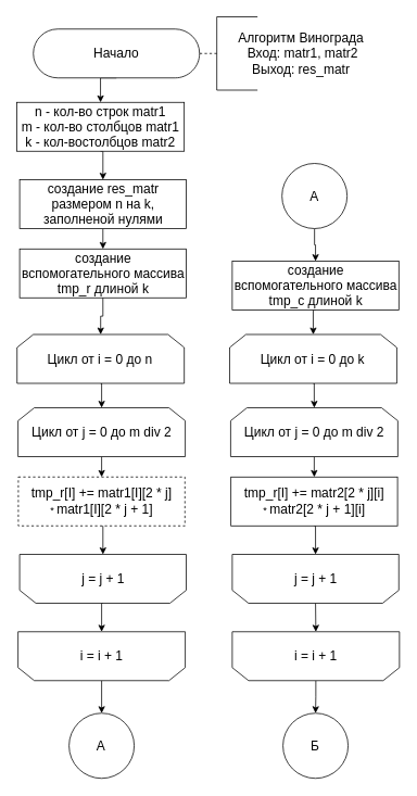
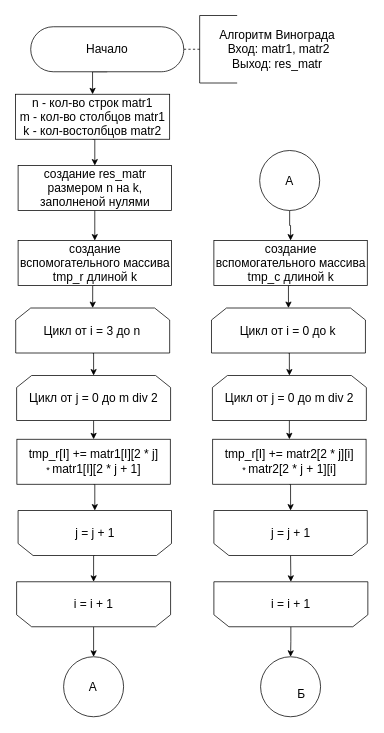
  <mxCell id="0" />
  <mxCell id="1" parent="0" />
  <mxCell id="2" style="edgeStyle=orthogonalEdgeStyle;rounded=0;orthogonalLoop=1;jettySize=auto;html=1;exitX=0.5;exitY=0.5;exitDx=0;exitDy=30;exitPerimeter=0;entryX=0.5;entryY=0;entryDx=0;entryDy=0;endArrow=classic;endFill=1;" edge="1" parent="1" source="3" target="18"><mxGeometry relative="1" as="geometry" /></mxCell>
  <mxCell id="3" value="&lt;font style=&quot;font-size: 16px&quot;&gt;Начало&lt;/font&gt;" style="html=1;dashed=0;whitespace=wrap;shape=mxgraph.dfd.start" vertex="1" parent="1"><mxGeometry x="40.44" y="35" width="204.06" height="60" as="geometry" /></mxCell>
  <mxCell id="4" style="edgeStyle=orthogonalEdgeStyle;rounded=0;orthogonalLoop=1;jettySize=auto;html=1;exitX=0.5;exitY=1;exitDx=0;exitDy=0;entryX=0.5;entryY=1;entryDx=0;entryDy=0;fontSize=16;" edge="1" parent="1" source="5" target="11"><mxGeometry relative="1" as="geometry" /></mxCell>
- <mxCell id="5" value="&lt;font&gt;&lt;font size=&quot;3&quot;&gt;tmp_r[I] += matr1[I][2 * j]&lt;br&gt;&lt;/font&gt;*&amp;nbsp;&lt;span style=&quot;font-size: medium&quot;&gt;matr1[I][2 * j + 1]&lt;/span&gt;&lt;br&gt;&lt;/font&gt;" style="rounded=0;whiteSpace=wrap;html=1;shadow=0;glass=0;sketch=0;strokeWidth=1;gradientColor=none;dashed=1;" vertex="1" parent="1"><mxGeometry x="22.03" y="585" width="204.53" height="60" as="geometry" /></mxCell>
+ <mxCell id="5" value="&lt;font&gt;&lt;font size=&quot;3&quot;&gt;tmp_r[I] += matr1[I][2 * j]&lt;br&gt;&lt;/font&gt;*&amp;nbsp;&lt;span style=&quot;font-size: medium&quot;&gt;matr1[I][2 * j + 1]&lt;/span&gt;&lt;br&gt;&lt;/font&gt;" style="rounded=0;whiteSpace=wrap;html=1;shadow=0;glass=0;sketch=0;strokeWidth=1;gradientColor=none;" vertex="1" parent="1"><mxGeometry x="22.03" y="585" width="204.53" height="60" as="geometry" /></mxCell>
  <mxCell id="6" style="edgeStyle=orthogonalEdgeStyle;rounded=0;orthogonalLoop=1;jettySize=auto;html=1;exitX=0.5;exitY=1;exitDx=0;exitDy=0;entryX=0.5;entryY=0;entryDx=0;entryDy=0;" edge="1" parent="1" source="7" target="9"><mxGeometry relative="1" as="geometry" /></mxCell>
- <mxCell id="7" value="&lt;font style=&quot;font-size: 16px&quot;&gt;Цикл от i = 0 до n&lt;/font&gt;" style="shape=loopLimit;whiteSpace=wrap;html=1;strokeWidth=1;" vertex="1" parent="1"><mxGeometry x="20.44" y="410" width="205.28" height="60" as="geometry" /></mxCell>
+ <mxCell id="7" value="&lt;font style=&quot;font-size: 16px&quot;&gt;Цикл от i = 3 до n&lt;/font&gt;" style="shape=loopLimit;whiteSpace=wrap;html=1;strokeWidth=1;" vertex="1" parent="1"><mxGeometry x="20.44" y="410" width="205.28" height="60" as="geometry" /></mxCell>
  <mxCell id="8" style="edgeStyle=orthogonalEdgeStyle;rounded=0;orthogonalLoop=1;jettySize=auto;html=1;exitX=0.5;exitY=1;exitDx=0;exitDy=0;fontSize=16;" edge="1" parent="1" source="9" target="5"><mxGeometry relative="1" as="geometry" /></mxCell>
  <mxCell id="9" value="&lt;font style=&quot;font-size: 16px&quot;&gt;Цикл от j = 0 до m div 2&lt;br&gt;&lt;/font&gt;" style="shape=loopLimit;whiteSpace=wrap;html=1;strokeWidth=1;" vertex="1" parent="1"><mxGeometry x="21.66" y="500" width="205.28" height="60" as="geometry" /></mxCell>
  <mxCell id="10" style="edgeStyle=orthogonalEdgeStyle;rounded=0;orthogonalLoop=1;jettySize=auto;html=1;exitX=0.5;exitY=0;exitDx=0;exitDy=0;entryX=0.5;entryY=1;entryDx=0;entryDy=0;" edge="1" parent="1" source="11" target="13"><mxGeometry relative="1" as="geometry" /></mxCell>
  <mxCell id="11" value="&lt;font style=&quot;font-size: 16px&quot;&gt;j = j + 1&lt;br&gt;&lt;/font&gt;" style="shape=loopLimit;whiteSpace=wrap;html=1;strokeWidth=1;direction=west;" vertex="1" parent="1"><mxGeometry x="23.63" y="680" width="204.53" height="60" as="geometry" /></mxCell>
  <mxCell id="12" style="edgeStyle=orthogonalEdgeStyle;rounded=0;orthogonalLoop=1;jettySize=auto;html=1;exitX=0.5;exitY=0;exitDx=0;exitDy=0;fontSize=16;" edge="1" parent="1" source="13" target="21"><mxGeometry relative="1" as="geometry" /></mxCell>
  <mxCell id="13" value="&lt;font style=&quot;font-size: 16px&quot;&gt;i = i + 1&lt;/font&gt;" style="shape=loopLimit;whiteSpace=wrap;html=1;strokeWidth=1;direction=west;" vertex="1" parent="1"><mxGeometry x="21.66" y="775" width="205.28" height="60" as="geometry" /></mxCell>
  <mxCell id="14" style="edgeStyle=orthogonalEdgeStyle;rounded=0;orthogonalLoop=1;jettySize=auto;html=1;exitX=0;exitY=0.5;exitDx=0;exitDy=0;exitPerimeter=0;entryX=1;entryY=0.5;entryDx=0;entryDy=0;entryPerimeter=0;dashed=1;endArrow=none;endFill=0;" edge="1" parent="1" source="15" target="3"><mxGeometry relative="1" as="geometry" /></mxCell>
  <mxCell id="15" value="" style="strokeWidth=1;html=1;shape=mxgraph.flowchart.annotation_1;align=left;pointerEvents=1;" vertex="1" parent="1"><mxGeometry x="265.72" y="20" width="50" height="90" as="geometry" /></mxCell>
  <mxCell id="16" value="&lt;div&gt;&lt;font size=&quot;3&quot;&gt;Алгоритм Винограда&amp;nbsp;&lt;/font&gt;&lt;/div&gt;&lt;font&gt;&lt;div style=&quot;font-size: 16px&quot;&gt;Вход: matr1, matr2&lt;/div&gt;&lt;div&gt;&lt;div&gt;&lt;font size=&quot;3&quot;&gt;Выход: res_matr&amp;nbsp;&lt;/font&gt;&lt;/div&gt;&lt;/div&gt;&lt;/font&gt;" style="text;html=1;align=center;verticalAlign=middle;resizable=0;points=[];autosize=1;strokeColor=none;fillColor=none;" vertex="1" parent="1"><mxGeometry x="281.49" y="40" width="180" height="50" as="geometry" /></mxCell>
  <mxCell id="17" style="edgeStyle=orthogonalEdgeStyle;rounded=0;orthogonalLoop=1;jettySize=auto;html=1;exitX=0.5;exitY=1;exitDx=0;exitDy=0;entryX=0.5;entryY=0;entryDx=0;entryDy=0;fontSize=16;" edge="1" parent="1" source="18" target="41"><mxGeometry relative="1" as="geometry" /></mxCell>
  <mxCell id="18" value="&lt;font style=&quot;font-size: 16px&quot;&gt;n - кол-во строк&amp;nbsp;&lt;span&gt;matr1&lt;/span&gt;&lt;br&gt;m - кол-во столбцов&amp;nbsp;&lt;span&gt;matr1&lt;/span&gt;&lt;br&gt;k - кол-востолбцов&amp;nbsp;&lt;span&gt;matr2&lt;/span&gt;&lt;br&gt;&lt;/font&gt;" style="rounded=0;whiteSpace=wrap;html=1;shadow=0;glass=0;sketch=0;strokeWidth=1;gradientColor=none;" vertex="1" parent="1"><mxGeometry x="20.16" y="125" width="205.56" height="60" as="geometry" /></mxCell>
  <mxCell id="19" style="edgeStyle=orthogonalEdgeStyle;rounded=0;orthogonalLoop=1;jettySize=auto;html=1;exitX=0.5;exitY=1;exitDx=0;exitDy=0;entryX=0.5;entryY=0;entryDx=0;entryDy=0;" edge="1" parent="1" source="20" target="7"><mxGeometry relative="1" as="geometry" /></mxCell>
- <mxCell id="20" value="&lt;font&gt;&lt;font size=&quot;3&quot;&gt;создание вспомогательного массива tmp_r&amp;nbsp;длиной k&lt;/font&gt;&lt;br&gt;&lt;/font&gt;" style="rounded=0;whiteSpace=wrap;html=1;shadow=0;glass=0;sketch=0;strokeWidth=1;gradientColor=none;" vertex="1" parent="1"><mxGeometry x="23.63" y="305" width="204.53" height="60" as="geometry" /></mxCell>
+ <mxCell id="20" value="&lt;font&gt;&lt;font size=&quot;3&quot;&gt;создание вспомогательного массива tmp_r&amp;nbsp;длиной k&lt;/font&gt;&lt;br&gt;&lt;/font&gt;" style="rounded=0;whiteSpace=wrap;html=1;shadow=0;glass=0;sketch=0;strokeWidth=1;gradientColor=none;" vertex="1" parent="1"><mxGeometry x="23.63" y="320" width="204.53" height="60" as="geometry" /></mxCell>
  <mxCell id="21" value="" style="ellipse;whiteSpace=wrap;html=1;aspect=fixed;" vertex="1" parent="1"><mxGeometry x="84.3" y="875" width="80" height="80" as="geometry" /></mxCell>
  <mxCell id="22" value="&lt;font style=&quot;font-size: 16px&quot;&gt;A&lt;/font&gt;" style="text;html=1;align=center;verticalAlign=middle;resizable=0;points=[];autosize=1;strokeColor=none;fillColor=none;" vertex="1" parent="1"><mxGeometry x="108.08" y="905" width="30" height="20" as="geometry" /></mxCell>
  <mxCell id="23" style="edgeStyle=orthogonalEdgeStyle;rounded=0;orthogonalLoop=1;jettySize=auto;html=1;exitX=0.5;exitY=1;exitDx=0;exitDy=0;entryX=0.5;entryY=1;entryDx=0;entryDy=0;fontSize=16;" edge="1" parent="1" source="24" target="30"><mxGeometry relative="1" as="geometry" /></mxCell>
  <mxCell id="24" value="&lt;font&gt;&lt;font size=&quot;3&quot;&gt;tmp_r[I] += matr2[2 * j][i]&lt;br&gt;&lt;/font&gt;*&amp;nbsp;&lt;span style=&quot;font-size: medium&quot;&gt;matr2[2 * j + 1][i]&lt;/span&gt;&lt;br&gt;&lt;/font&gt;" style="rounded=0;whiteSpace=wrap;html=1;shadow=0;glass=0;sketch=0;strokeWidth=1;gradientColor=none;" vertex="1" parent="1"><mxGeometry x="283.08" y="585" width="204.53" height="60" as="geometry" /></mxCell>
  <mxCell id="25" style="edgeStyle=orthogonalEdgeStyle;rounded=0;orthogonalLoop=1;jettySize=auto;html=1;exitX=0.5;exitY=1;exitDx=0;exitDy=0;entryX=0.5;entryY=0;entryDx=0;entryDy=0;" edge="1" parent="1" source="26" target="28"><mxGeometry relative="1" as="geometry" /></mxCell>
  <mxCell id="26" value="&lt;font style=&quot;font-size: 16px&quot;&gt;Цикл от i = 0 до k&lt;/font&gt;" style="shape=loopLimit;whiteSpace=wrap;html=1;strokeWidth=1;" vertex="1" parent="1"><mxGeometry x="281.49" y="410" width="205.28" height="60" as="geometry" /></mxCell>
  <mxCell id="27" style="edgeStyle=orthogonalEdgeStyle;rounded=0;orthogonalLoop=1;jettySize=auto;html=1;exitX=0.5;exitY=1;exitDx=0;exitDy=0;fontSize=16;" edge="1" parent="1" source="28" target="24"><mxGeometry relative="1" as="geometry" /></mxCell>
  <mxCell id="28" value="&lt;font style=&quot;font-size: 16px&quot;&gt;Цикл от j = 0 до m div 2&lt;br&gt;&lt;/font&gt;" style="shape=loopLimit;whiteSpace=wrap;html=1;strokeWidth=1;" vertex="1" parent="1"><mxGeometry x="282.71" y="500" width="205.28" height="60" as="geometry" /></mxCell>
  <mxCell id="29" style="edgeStyle=orthogonalEdgeStyle;rounded=0;orthogonalLoop=1;jettySize=auto;html=1;exitX=0.5;exitY=0;exitDx=0;exitDy=0;entryX=0.5;entryY=1;entryDx=0;entryDy=0;" edge="1" parent="1" source="30" target="32"><mxGeometry relative="1" as="geometry" /></mxCell>
  <mxCell id="30" value="&lt;font style=&quot;font-size: 16px&quot;&gt;j = j + 1&lt;br&gt;&lt;/font&gt;" style="shape=loopLimit;whiteSpace=wrap;html=1;strokeWidth=1;direction=west;" vertex="1" parent="1"><mxGeometry x="284.68" y="680" width="204.53" height="60" as="geometry" /></mxCell>
  <mxCell id="31" style="edgeStyle=orthogonalEdgeStyle;rounded=0;orthogonalLoop=1;jettySize=auto;html=1;exitX=0.5;exitY=0;exitDx=0;exitDy=0;entryX=0.5;entryY=0;entryDx=0;entryDy=0;fontSize=16;" edge="1" parent="1" source="32" target="35"><mxGeometry relative="1" as="geometry" /></mxCell>
  <mxCell id="32" value="&lt;font style=&quot;font-size: 16px&quot;&gt;i = i + 1&lt;/font&gt;" style="shape=loopLimit;whiteSpace=wrap;html=1;strokeWidth=1;direction=west;" vertex="1" parent="1"><mxGeometry x="284.68" y="775" width="205.28" height="60" as="geometry" /></mxCell>
  <mxCell id="33" style="edgeStyle=orthogonalEdgeStyle;rounded=0;orthogonalLoop=1;jettySize=auto;html=1;exitX=0.5;exitY=1;exitDx=0;exitDy=0;entryX=0.5;entryY=0;entryDx=0;entryDy=0;" edge="1" parent="1" source="34" target="26"><mxGeometry relative="1" as="geometry" /></mxCell>
  <mxCell id="34" value="&lt;font&gt;&lt;font size=&quot;3&quot;&gt;создание вспомогательного массива tmp_с длиной k&lt;/font&gt;&lt;br&gt;&lt;/font&gt;" style="rounded=0;whiteSpace=wrap;html=1;shadow=0;glass=0;sketch=0;strokeWidth=1;gradientColor=none;" vertex="1" parent="1"><mxGeometry x="284.68" y="320" width="204.53" height="60" as="geometry" /></mxCell>
  <mxCell id="35" value="" style="ellipse;whiteSpace=wrap;html=1;aspect=fixed;" vertex="1" parent="1"><mxGeometry x="346.94" y="875" width="80" height="80" as="geometry" /></mxCell>
- <mxCell id="36" value="&lt;font size=&quot;3&quot;&gt;Б&lt;/font&gt;" style="text;html=1;align=center;verticalAlign=middle;resizable=0;points=[];autosize=1;strokeColor=none;fillColor=none;" vertex="1" parent="1"><mxGeometry x="370.72" y="905" width="30" height="20" as="geometry" /></mxCell>
+ <mxCell id="36" value="&lt;font size=&quot;3&quot;&gt;Б&lt;/font&gt;" style="text;html=1;align=center;verticalAlign=middle;resizable=0;points=[];autosize=1;strokeColor=none;fillColor=none;" vertex="1" parent="1"><mxGeometry x="385.72" y="915" width="30" height="20" as="geometry" /></mxCell>
  <mxCell id="37" style="edgeStyle=orthogonalEdgeStyle;rounded=0;orthogonalLoop=1;jettySize=auto;html=1;exitX=0.5;exitY=1;exitDx=0;exitDy=0;entryX=0.5;entryY=0;entryDx=0;entryDy=0;fontSize=16;" edge="1" parent="1" source="38" target="34"><mxGeometry relative="1" as="geometry" /></mxCell>
  <mxCell id="38" value="" style="ellipse;whiteSpace=wrap;html=1;aspect=fixed;" vertex="1" parent="1"><mxGeometry x="345.72" y="200" width="80" height="80" as="geometry" /></mxCell>
  <mxCell id="39" value="&lt;font style=&quot;font-size: 16px&quot;&gt;A&lt;/font&gt;" style="text;html=1;align=center;verticalAlign=middle;resizable=0;points=[];autosize=1;strokeColor=none;fillColor=none;" vertex="1" parent="1"><mxGeometry x="369.5" y="230" width="30" height="20" as="geometry" /></mxCell>
  <mxCell id="40" style="edgeStyle=orthogonalEdgeStyle;rounded=0;orthogonalLoop=1;jettySize=auto;html=1;exitX=0.5;exitY=1;exitDx=0;exitDy=0;entryX=0.5;entryY=0;entryDx=0;entryDy=0;fontSize=16;" edge="1" parent="1" source="41" target="20"><mxGeometry relative="1" as="geometry" /></mxCell>
  <mxCell id="41" value="&lt;font&gt;&lt;font size=&quot;3&quot;&gt;создание res_matr размером n на k, заполненой нулями&lt;/font&gt;&lt;br&gt;&lt;/font&gt;" style="rounded=0;whiteSpace=wrap;html=1;shadow=0;glass=0;sketch=0;strokeWidth=1;gradientColor=none;" vertex="1" parent="1"><mxGeometry x="23.63" y="220" width="204.53" height="60" as="geometry" /></mxCell>
